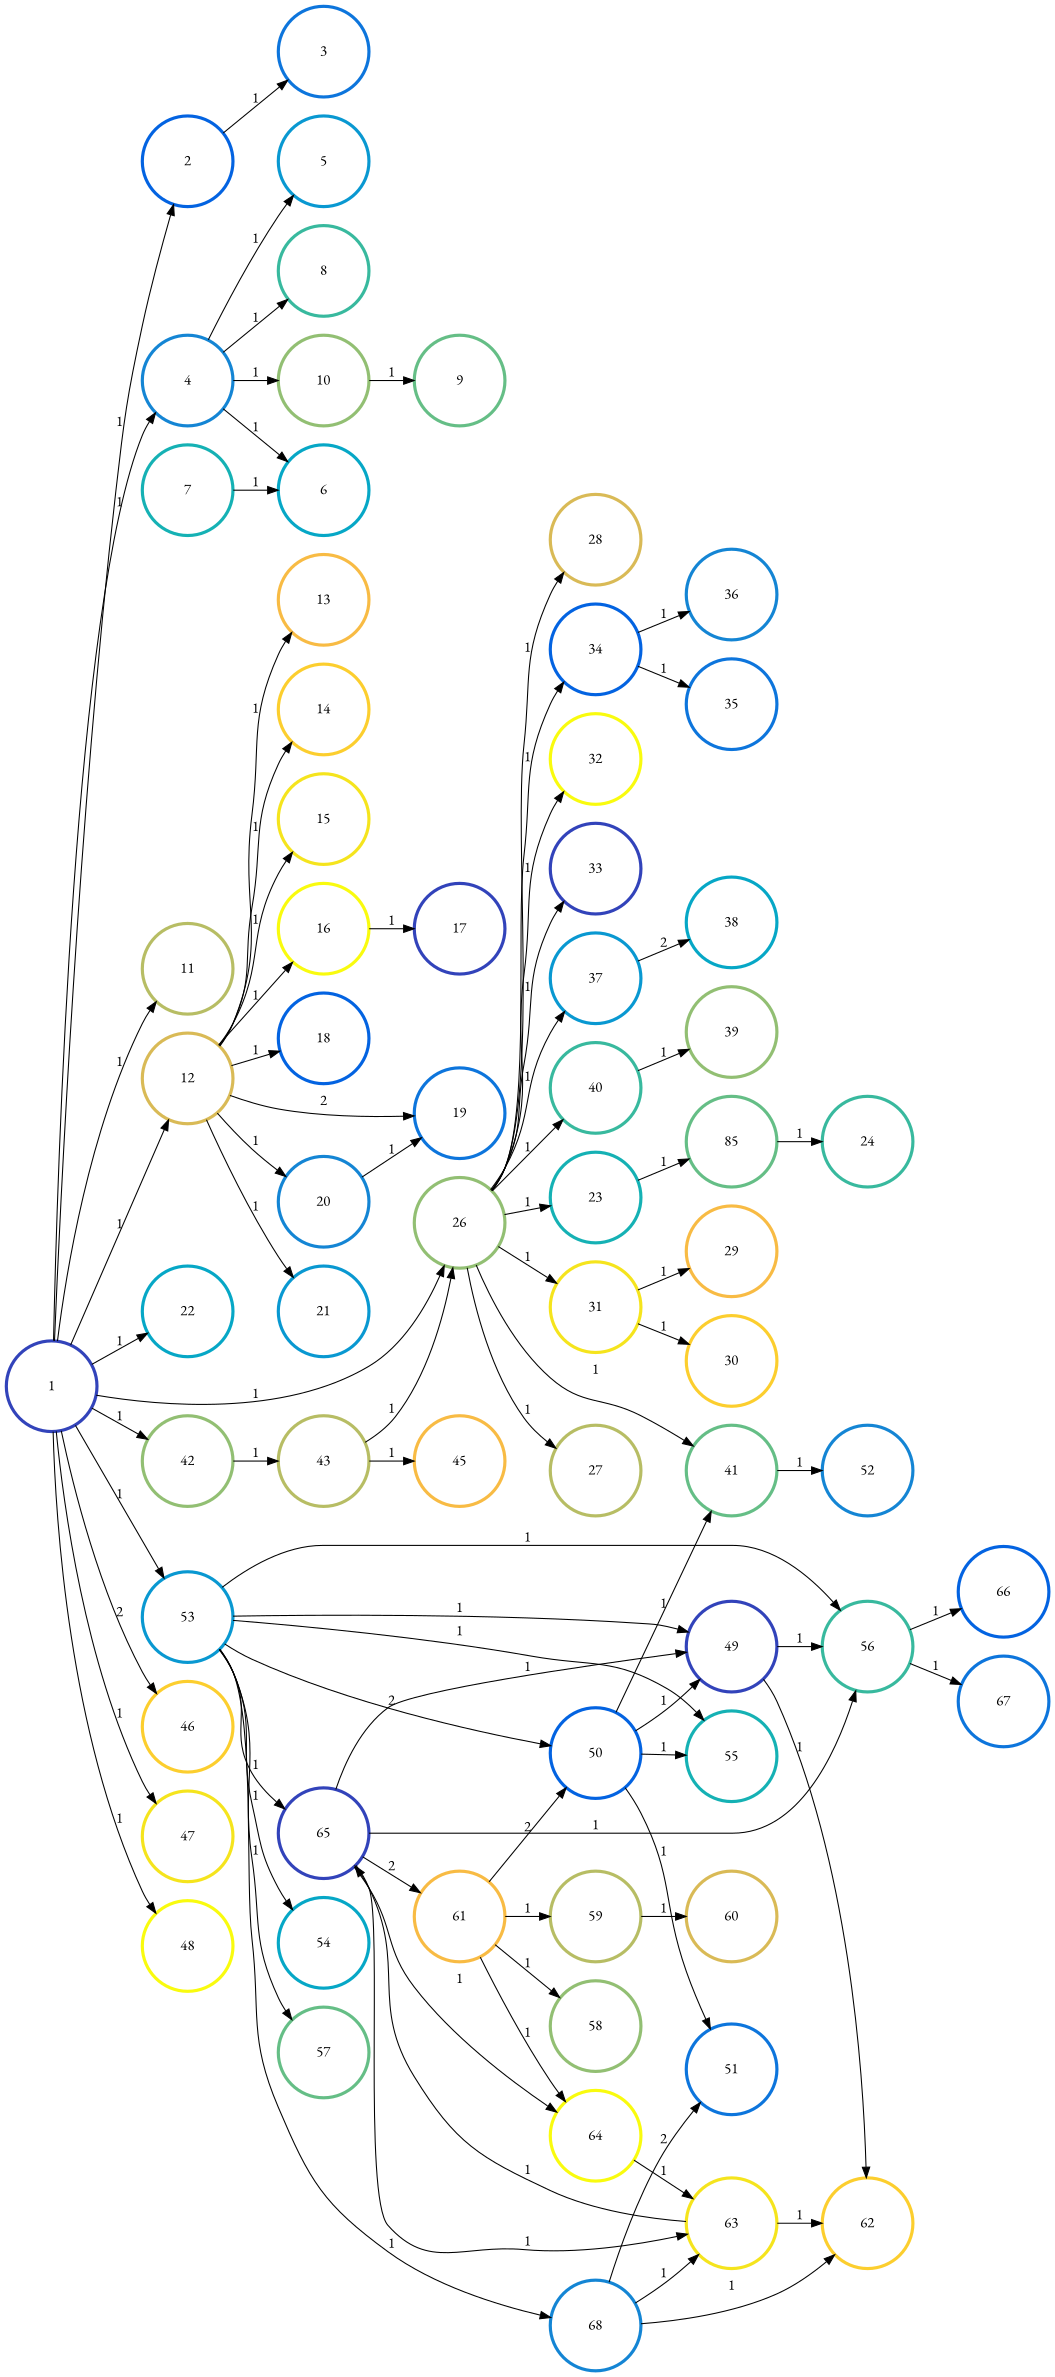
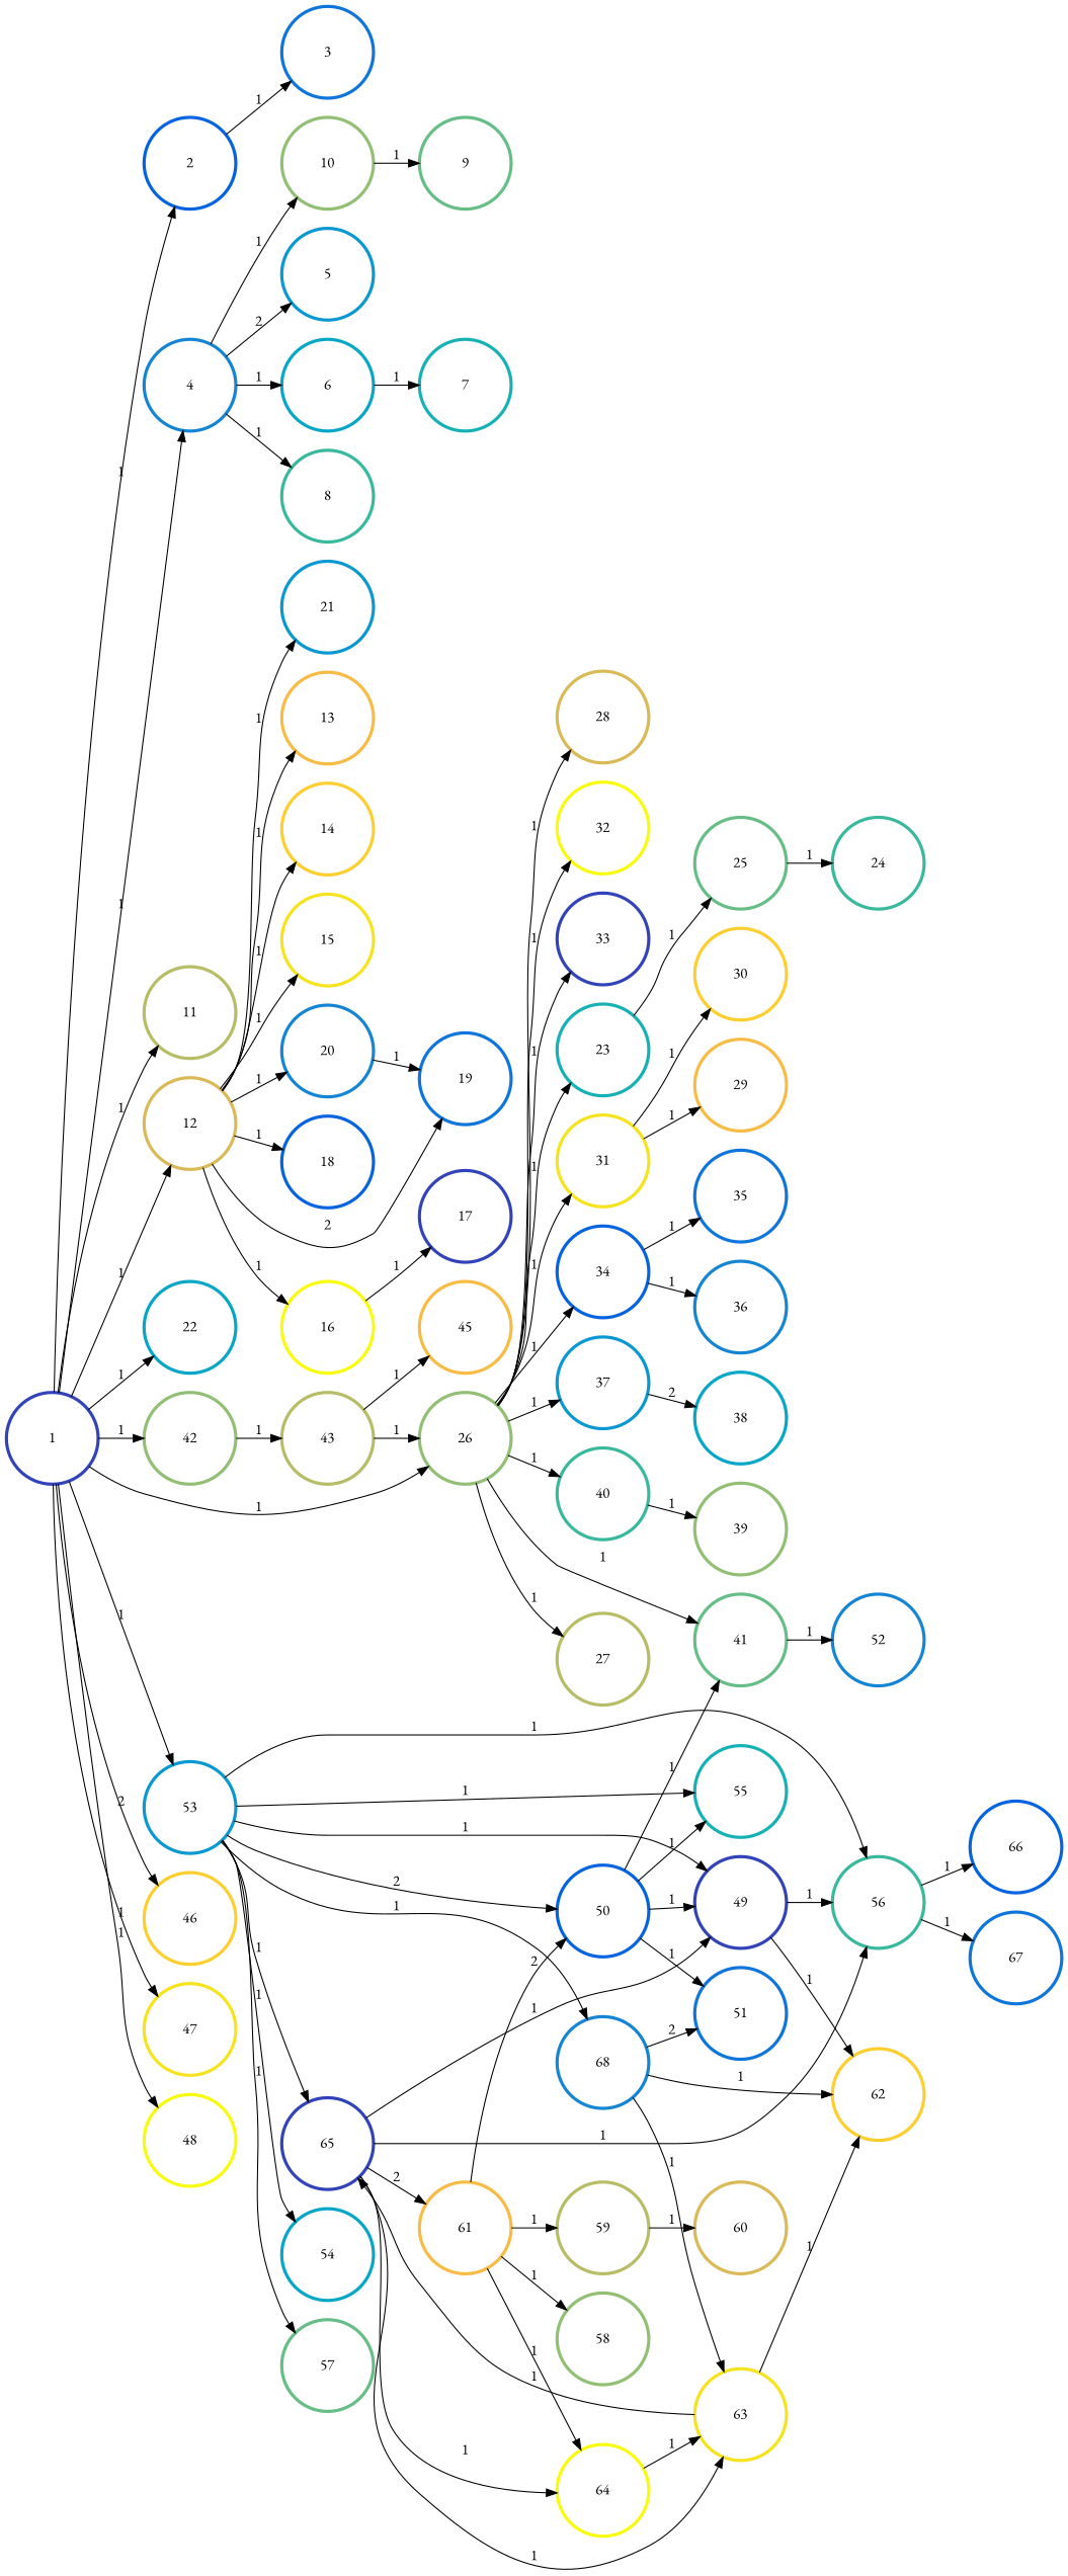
  digraph {
    fontname="EB Garamond"
    rankdir=LR
    node [color="#3243BA" fontname="EB Garamond" penwidth=3]
    edge [color=black fontname="EB Garamond" penwidth=1]
    n1 [height=1.2 label=1 width=1.2]
    n2 [color="#0363E1" height=1.2 label=2 width=1.2]
    n3 [color="#1485D4" height=1.2 label=4 width=1.2]
    n4 [color="#B7BD64" height=1.2 label=11 width=1.2]
    n5 [color="#D9BA56" height=1.2 label=12 width=1.2]
    n6 [color="#06A7C6" height=1.2 label=22 width=1.2]
    n7 [color="#92BF73" height=1.2 label=26 width=1.2]
    n8 [color="#92BF73" height=1.2 label=42 width=1.2]
    n9 [color="#FCCE2E" height=1.2 label=46 width=1.2]
    n10 [color="#F5E41D" height=1.2 label=47 width=1.2]
    n11 [color="#F9FB0E" height=1.2 label=48 width=1.2]
    n12 [color="#0998D1" height=1.2 label=53 width=1.2]
    n13 [color="#0D75DC" height=1.2 label=3 width=1.2]
    n14 [color="#0998D1" height=1.2 label=5 width=1.2]
    n15 [color="#06A7C6" height=1.2 label=6 width=1.2]
    n16 [color="#38B99E" height=1.2 label=8 width=1.2]
    n17 [color="#92BF73" height=1.2 label=10 width=1.2]
    n18 [color="#F8BB44" height=1.2 label=13 width=1.2]
    n19 [color="#FCCE2E" height=1.2 label=14 width=1.2]
    n20 [color="#F5E41D" height=1.2 label=15 width=1.2]
    n21 [color="#F9FB0E" height=1.2 label=16 width=1.2]
    n22 [color="#0363E1" height=1.2 label=18 width=1.2]
    n23 [color="#0D75DC" height=1.2 label=19 width=1.2]
    n24 [color="#1485D4" height=1.2 label=20 width=1.2]
    n25 [color="#0998D1" height=1.2 label=21 width=1.2]
    n26 [color="#15B1B4" height=1.2 label=23 width=1.2]
    n27 [color="#B7BD64" height=1.2 label=27 width=1.2]
    n28 [color="#D9BA56" height=1.2 label=28 width=1.2]
    n29 [color="#F5E41D" height=1.2 label=31 width=1.2]
    n30 [color="#F9FB0E" height=1.2 label=32 width=1.2]
    n31 [height=1.2 label=33 width=1.2]
    n32 [color="#0363E1" height=1.2 label=34 width=1.2]
    n33 [color="#0998D1" height=1.2 label=37 width=1.2]
    n34 [color="#38B99E" height=1.2 label=40 width=1.2]
    n35 [color="#65BE86" height=1.2 label=41 width=1.2]
    n36 [color="#B7BD64" height=1.2 label=43 width=1.2]
    n37 [height=1.2 label=49 width=1.2]
    n38 [color="#38B99E" height=1.2 label=56 width=1.2]
    n39 [color="#0363E1" height=1.2 label=50 width=1.2]
    n40 [color="#15B1B4" height=1.2 label=55 width=1.2]
    n41 [color="#06A7C6" height=1.2 label=54 width=1.2]
    n42 [color="#65BE86" height=1.2 label=57 width=1.2]
    n43 [height=1.2 label=65 width=1.2]
    n44 [color="#1485D4" height=1.2 label=68 width=1.2]
    n45 [color="#15B1B4" height=1.2 label=7 width=1.2]
    n46 [color="#65BE86" height=1.2 label=9 width=1.2]
    n47 [height=1.2 label=17 width=1.2]
-   n48 [color="#65BE86" height=1.2 label=85 width=1.2]
+   n48 [color="#65BE86" height=1.2 label=25 width=1.2]
    n49 [color="#38B99E" height=1.2 label=24 width=1.2]
    n50 [color="#F8BB44" height=1.2 label=29 width=1.2]
    n51 [color="#FCCE2E" height=1.2 label=30 width=1.2]
    n52 [color="#0D75DC" height=1.2 label=35 width=1.2]
    n53 [color="#1485D4" height=1.2 label=36 width=1.2]
    n54 [color="#06A7C6" height=1.2 label=38 width=1.2]
    n55 [color="#92BF73" height=1.2 label=39 width=1.2]
    n56 [color="#1485D4" height=1.2 label=52 width=1.2]
    n57 [color="#F8BB44" height=1.2 label=45 width=1.2]
    n58 [color="#FCCE2E" height=1.2 label=62 width=1.2]
    n59 [color="#0363E1" height=1.2 label=66 width=1.2]
    n60 [color="#0D75DC" height=1.2 label=67 width=1.2]
    n61 [color="#0D75DC" height=1.2 label=51 width=1.2]
    n62 [color="#F8BB44" height=1.2 label=61 width=1.2]
    n63 [color="#F9FB0E" height=1.2 label=64 width=1.2]
    n64 [color="#F5E41D" height=1.2 label=63 width=1.2]
    n65 [color="#92BF73" height=1.2 label=58 width=1.2]
    n66 [color="#B7BD64" height=1.2 label=59 width=1.2]
    n67 [color="#D9BA56" height=1.2 label=60 width=1.2]
    n1 -> n2 [label=1]
    n1 -> n3 [label=1]
    n1 -> n4 [label=1]
    n1 -> n5 [label=1]
    n1 -> n6 [label=1]
    n1 -> n7 [label=1]
    n1 -> n8 [label=1]
    n1 -> n9 [label=2]
    n1 -> n10 [label=1]
    n1 -> n11 [label=1]
    n1 -> n12 [label=1]
    n2 -> n13 [label=1]
-   n3 -> n14 [label=1]
+   n3 -> n14 [label=2]
    n3 -> n15 [label=1]
    n3 -> n16 [label=1]
    n3 -> n17 [label=1]
    n5 -> n18 [label=1]
    n5 -> n19 [label=1]
    n5 -> n20 [label=1]
    n5 -> n21 [label=1]
    n5 -> n22 [label=1]
    n5 -> n23 [label=2]
    n5 -> n24 [label=1]
    n5 -> n25 [label=1]
    n7 -> n26 [label=1]
    n7 -> n27 [label=1]
    n7 -> n28 [label=1]
    n7 -> n29 [label=1]
    n7 -> n30 [label=1]
    n7 -> n31 [label=1]
    n7 -> n32 [label=1]
    n7 -> n33 [label=1]
    n7 -> n34 [label=1]
    n7 -> n35 [label=1]
    n8 -> n36 [label=1]
    n12 -> n37 [label=1]
    n12 -> n38 [label=1]
    n12 -> n39 [label=2]
    n12 -> n40 [label=1]
    n12 -> n41 [label=1]
    n12 -> n42 [label=1]
    n12 -> n43 [label=1]
    n12 -> n44 [label=1]
-   n45 -> n15 [label=1]
+   n15 -> n45 [label=1]
    n17 -> n46 [label=1]
    n21 -> n47 [label=1]
    n24 -> n23 [label=1]
    n26 -> n48 [label=1]
    n29 -> n50 [label=1]
    n29 -> n51 [label=1]
    n32 -> n52 [label=1]
    n32 -> n53 [label=1]
    n33 -> n54 [label=2]
    n34 -> n55 [label=1]
    n35 -> n56 [label=1]
    n36 -> n7 [label=1]
    n36 -> n57 [label=1]
    n37 -> n38 [label=1]
    n37 -> n58 [label=1]
    n38 -> n59 [label=1]
    n38 -> n60 [label=1]
    n39 -> n35 [label=1]
    n39 -> n37 [label=1]
    n39 -> n40 [label=1]
    n39 -> n61 [label=1]
    n43 -> n37 [label=1]
    n43 -> n38 [label=1]
    n43 -> n62 [label=2]
    n43 -> n63 [label=1]
    n43 -> n64 [label=1]
    n44 -> n58 [label=1]
    n44 -> n61 [label=2]
    n44 -> n64 [label=1]
    n48 -> n49 [label=1]
    n62 -> n39 [label=2]
    n62 -> n63 [label=1]
    n62 -> n65 [label=1]
    n62 -> n66 [label=1]
    n63 -> n64 [label=1]
    n64 -> n43 [label=1]
    n64 -> n58 [label=1]
    n66 -> n67 [label=1]
  }
